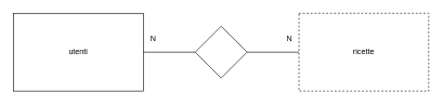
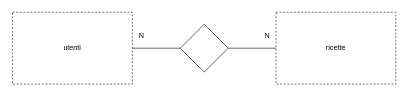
  <mxCell id="0" />
  <mxCell id="1" parent="0" />
- <mxCell id="2" value="utenti" style="rounded=0;whiteSpace=wrap;html=1;" vertex="1" parent="1"><mxGeometry x="20" y="20" width="200" height="120" as="geometry" /></mxCell>
+ <mxCell id="2" value="utenti" style="rounded=0;whiteSpace=wrap;html=1;dashed=1;" vertex="1" parent="1"><mxGeometry x="20" y="20" width="200" height="120" as="geometry" /></mxCell>
  <mxCell id="3" value="ricette" style="rounded=0;whiteSpace=wrap;html=1;dashed=1;" vertex="1" parent="1"><mxGeometry x="460" y="20" width="200" height="120" as="geometry" /></mxCell>
  <mxCell id="4" value="" style="endArrow=none;html=1;rounded=0;exitX=1;exitY=0.5;exitDx=0;exitDy=0;entryX=0;entryY=0.5;entryDx=0;entryDy=0;startArrow=none;" edge="1" parent="1" source="7" target="3"><mxGeometry width="50" height="50" relative="1" as="geometry"><mxPoint x="290" y="290" as="sourcePoint" /><mxPoint x="340" y="240" as="targetPoint" /></mxGeometry></mxCell>
  <mxCell id="5" value="N" style="text;html=1;align=center;verticalAlign=middle;resizable=0;points=[];autosize=1;strokeColor=none;fillColor=none;" vertex="1" parent="1"><mxGeometry x="220" y="45" width="30" height="30" as="geometry" /></mxCell>
  <mxCell id="6" value="N" style="text;html=1;align=center;verticalAlign=middle;resizable=0;points=[];autosize=1;strokeColor=none;fillColor=none;" vertex="1" parent="1"><mxGeometry x="430" y="45" width="30" height="30" as="geometry" /></mxCell>
  <mxCell id="7" value="" style="rhombus;whiteSpace=wrap;html=1;" vertex="1" parent="1"><mxGeometry x="300" y="40" width="80" height="80" as="geometry" /></mxCell>
  <mxCell id="8" value="" style="endArrow=none;html=1;rounded=0;exitX=1;exitY=0.5;exitDx=0;exitDy=0;entryX=0;entryY=0.5;entryDx=0;entryDy=0;" edge="1" parent="1" source="2" target="7"><mxGeometry width="50" height="50" relative="1" as="geometry"><mxPoint x="220" y="80" as="sourcePoint" /><mxPoint x="460" y="80" as="targetPoint" /></mxGeometry></mxCell>
